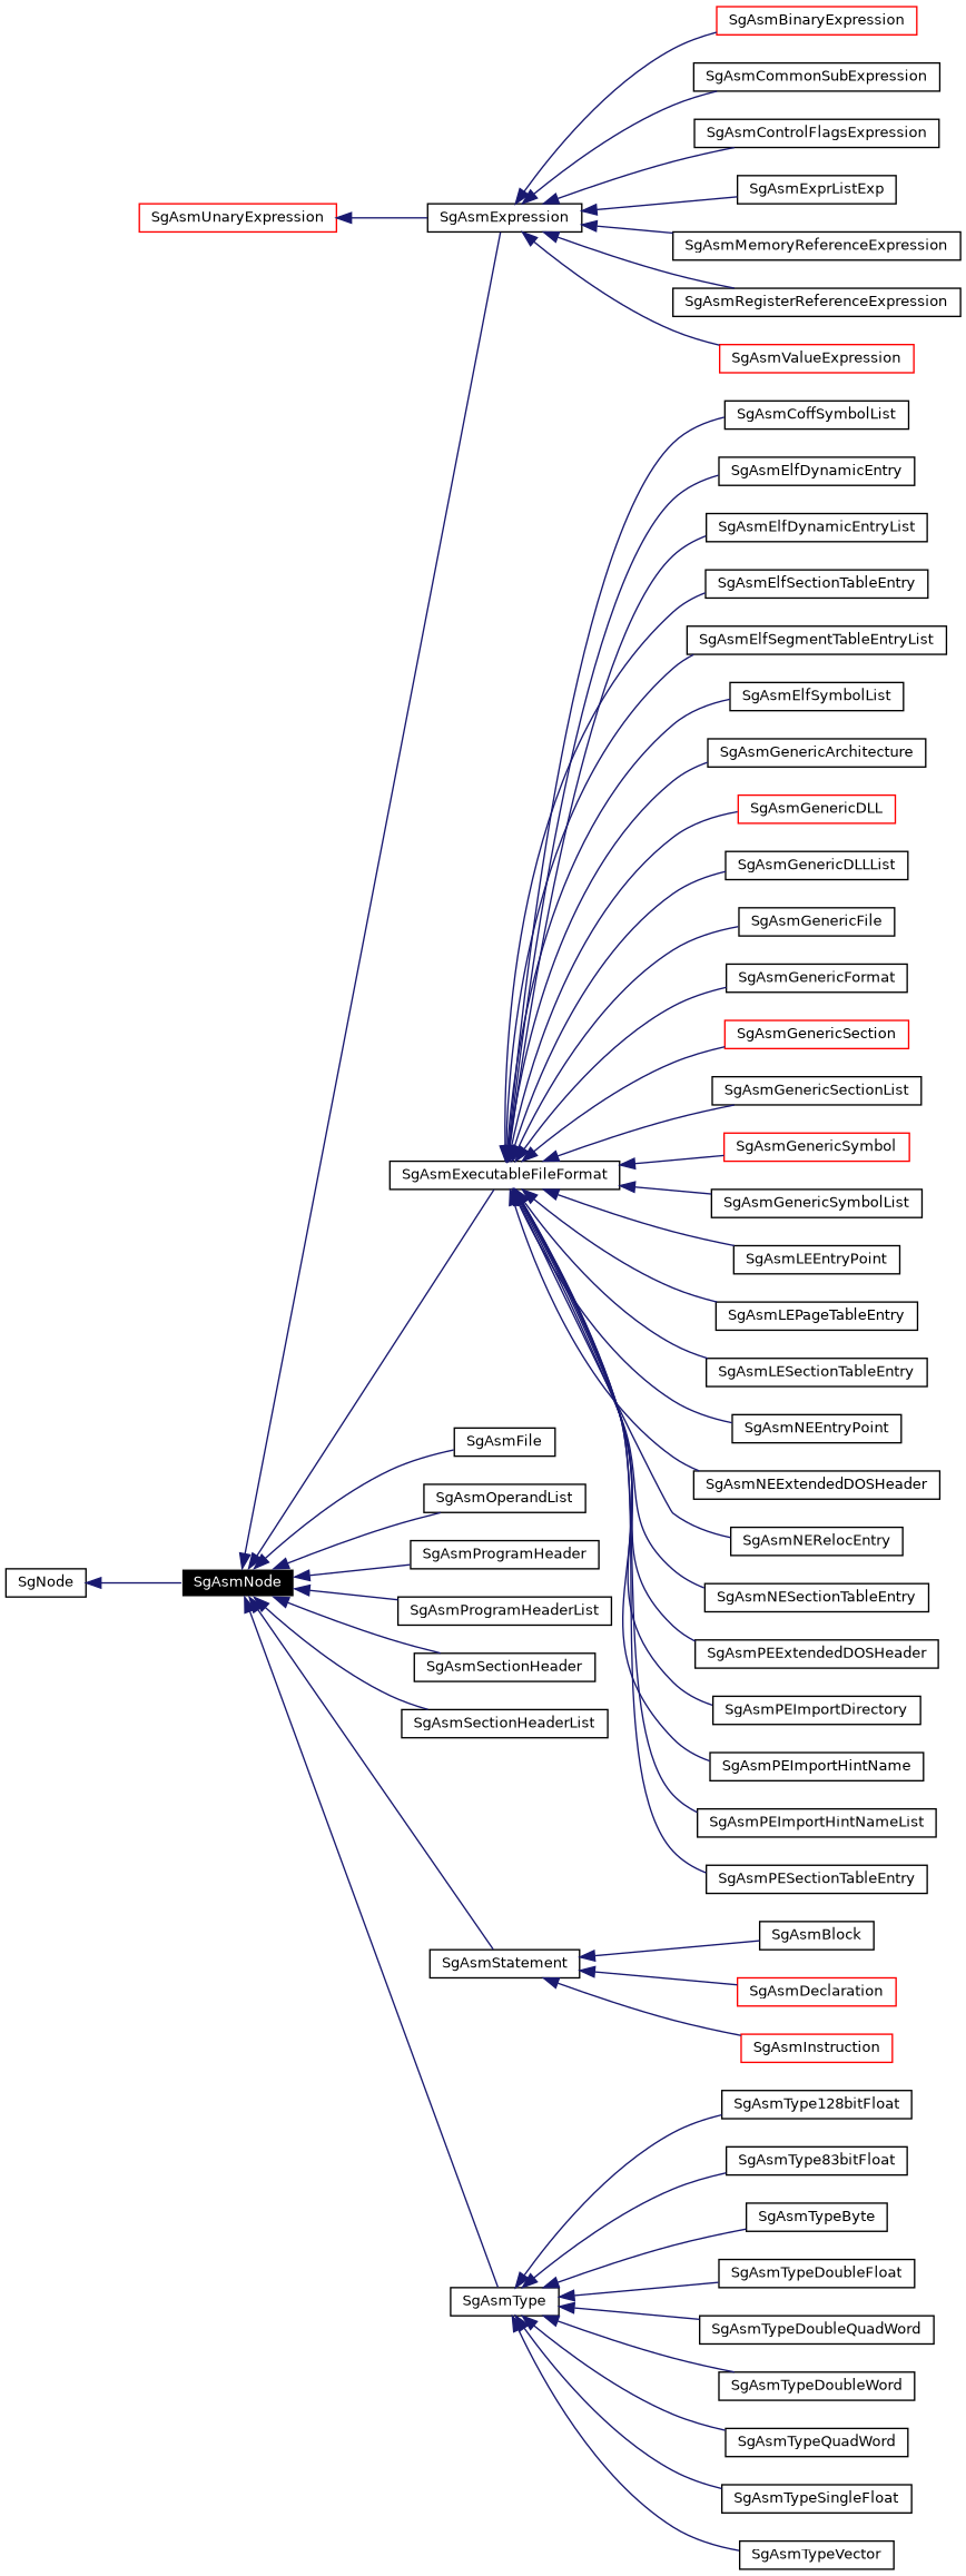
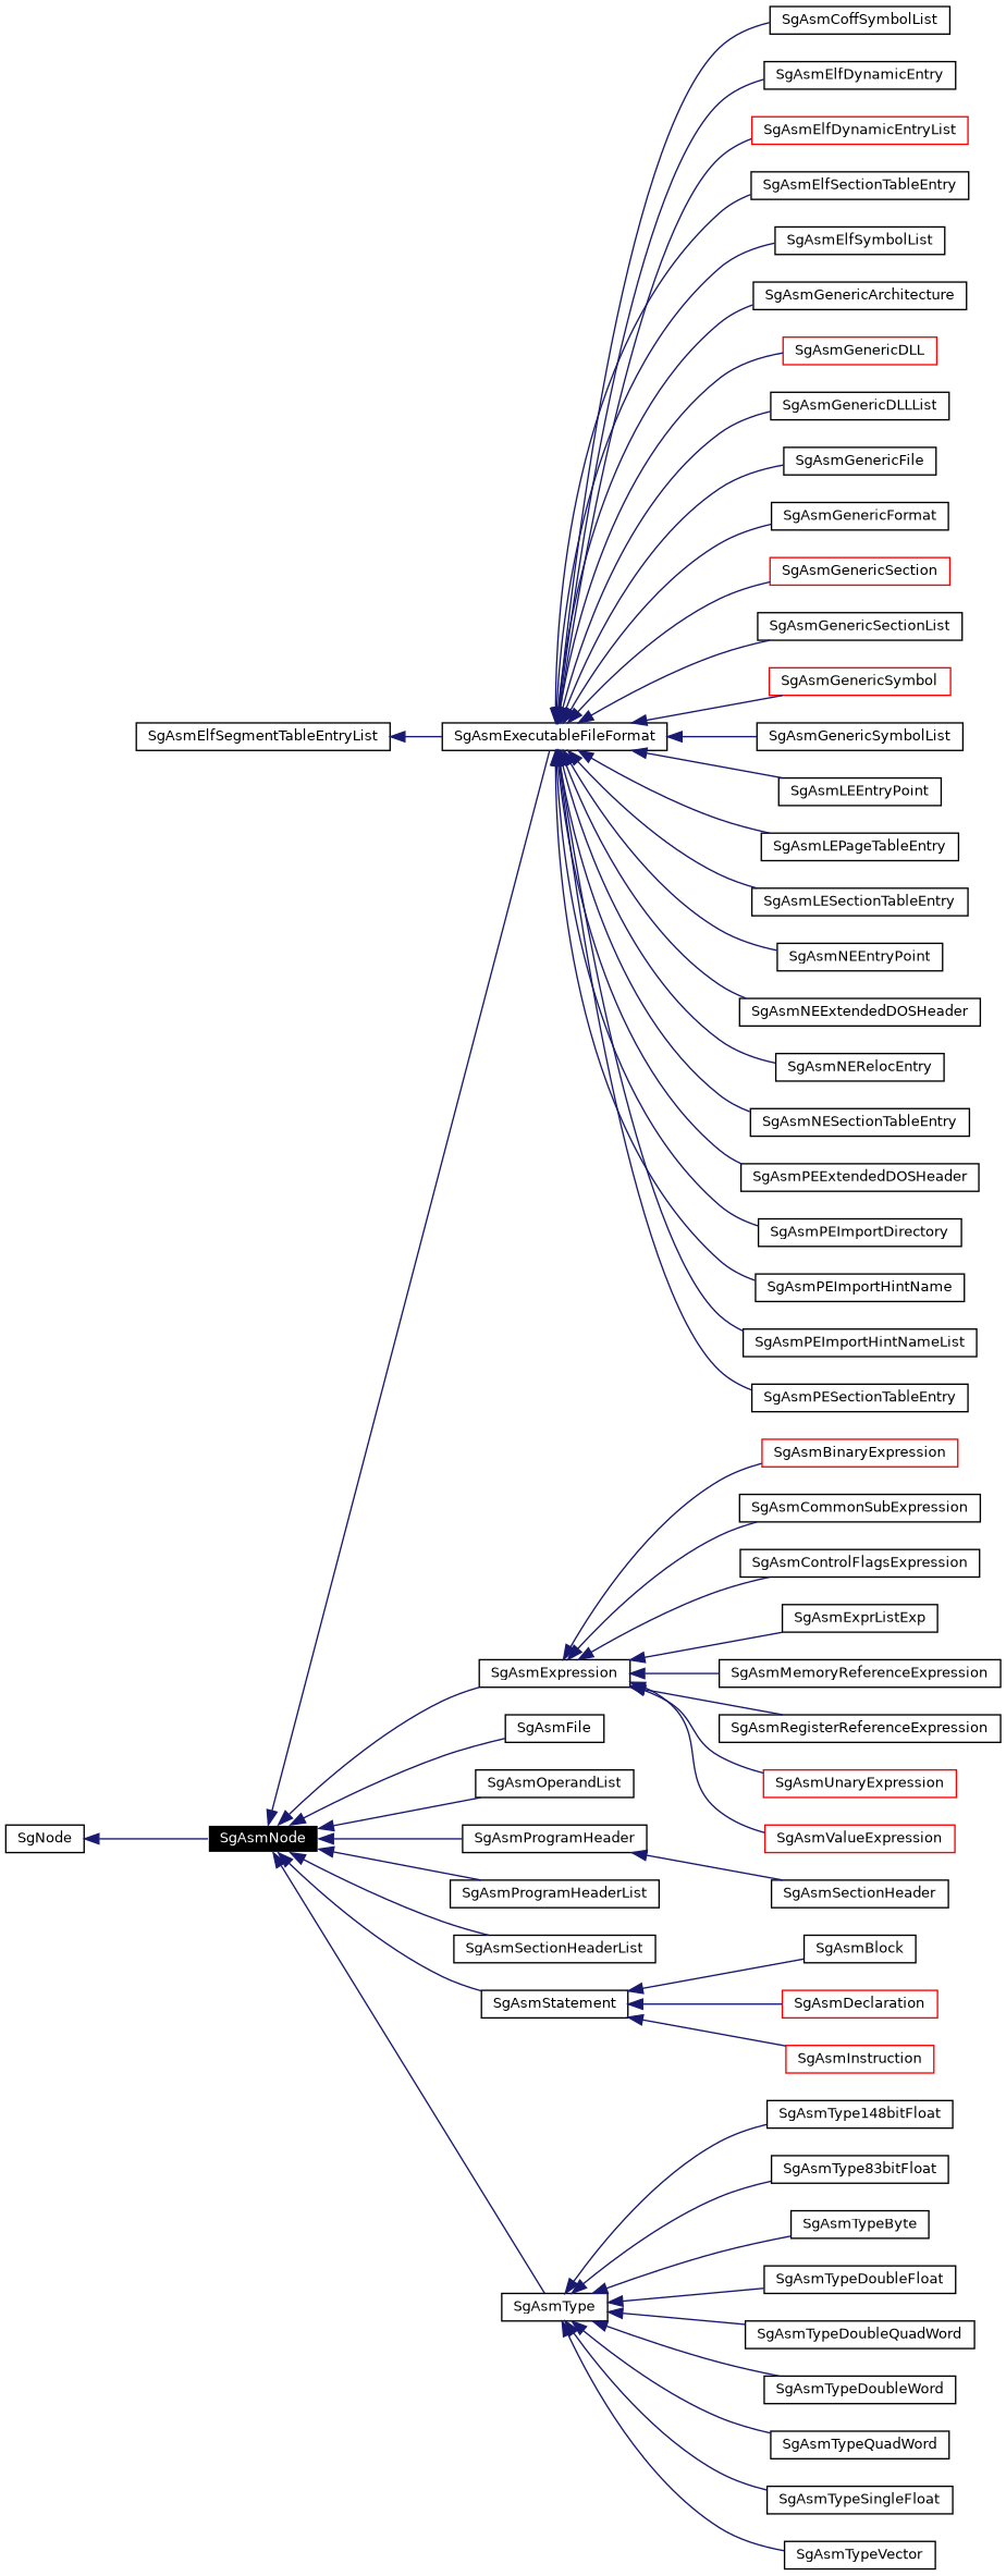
  digraph {
    rankdir=LR
    node [color=black fontname=Helvetica fontsize=10 shape=record]
    edge [color=midnightblue dir=back fontname=Helvetica fontsize=10 labelfontname=Helvetica labelfontsize=10 style=solid]
    n1 [color=white fillcolor=black fontcolor=white height=0.2 label=SgAsmNode style=filled width=0.4]
    n2 [height=0.2 label=SgAsmExecutableFileFormat width=0.4]
    n3 [height=0.2 label=SgAsmExpression width=0.4]
    n4 [height=0.2 label=SgAsmFile width=0.4]
    n5 [height=0.2 label=SgAsmOperandList width=0.4]
    n6 [height=0.2 label=SgAsmProgramHeader width=0.4]
    n7 [height=0.2 label=SgAsmProgramHeaderList width=0.4]
    n8 [height=0.2 label=SgAsmSectionHeader width=0.4]
    n9 [height=0.2 label=SgAsmSectionHeaderList width=0.4]
    n10 [height=0.2 label=SgAsmStatement width=0.4]
    n11 [height=0.2 label=SgAsmType width=0.4]
    n12 [height=0.2 label=SgAsmCoffSymbolList width=0.4]
    n13 [height=0.2 label=SgAsmElfDynamicEntry width=0.4]
-   n14 [height=0.2 label=SgAsmElfDynamicEntryList width=0.4]
+   n14 [color=red height=0.2 label=SgAsmElfDynamicEntryList width=0.4]
    n15 [height=0.2 label=SgAsmElfSectionTableEntry width=0.4]
    n16 [height=0.2 label=SgAsmElfSegmentTableEntryList width=0.4]
    n17 [height=0.2 label=SgAsmElfSymbolList width=0.4]
    n18 [height=0.2 label=SgAsmGenericArchitecture width=0.4]
    n19 [color=red height=0.2 label=SgAsmGenericDLL width=0.4]
    n20 [height=0.2 label=SgAsmGenericDLLList width=0.4]
    n21 [height=0.2 label=SgAsmGenericFile width=0.4]
    n22 [height=0.2 label=SgAsmGenericFormat width=0.4]
    n23 [color=red height=0.2 label=SgAsmGenericSection width=0.4]
    n24 [height=0.2 label=SgAsmGenericSectionList width=0.4]
    n25 [color=red height=0.2 label=SgAsmGenericSymbol width=0.4]
    n26 [height=0.2 label=SgAsmGenericSymbolList width=0.4]
    n27 [height=0.2 label=SgAsmLEEntryPoint width=0.4]
    n28 [height=0.2 label=SgAsmLEPageTableEntry width=0.4]
    n29 [height=0.2 label=SgAsmLESectionTableEntry width=0.4]
    n30 [height=0.2 label=SgAsmNEEntryPoint width=0.4]
    n31 [height=0.2 label=SgAsmNEExtendedDOSHeader width=0.4]
    n32 [height=0.2 label=SgAsmNERelocEntry width=0.4]
    n33 [height=0.2 label=SgAsmNESectionTableEntry width=0.4]
    n34 [height=0.2 label=SgAsmPEExtendedDOSHeader width=0.4]
    n35 [height=0.2 label=SgAsmPEImportDirectory width=0.4]
    n36 [height=0.2 label=SgAsmPEImportHintName width=0.4]
    n37 [height=0.2 label=SgAsmPEImportHintNameList width=0.4]
    n38 [height=0.2 label=SgAsmPESectionTableEntry width=0.4]
    n39 [color=red height=0.2 label=SgAsmBinaryExpression width=0.4]
    n40 [height=0.2 label=SgAsmCommonSubExpression width=0.4]
    n41 [height=0.2 label=SgAsmControlFlagsExpression width=0.4]
    n42 [height=0.2 label=SgAsmExprListExp width=0.4]
    n43 [height=0.2 label=SgAsmMemoryReferenceExpression width=0.4]
    n44 [height=0.2 label=SgAsmRegisterReferenceExpression width=0.4]
    n45 [color=red height=0.2 label=SgAsmUnaryExpression width=0.4]
    n46 [color=red height=0.2 label=SgAsmValueExpression width=0.4]
    n47 [height=0.2 label=SgAsmBlock width=0.4]
    n48 [color=red height=0.2 label=SgAsmDeclaration width=0.4]
    n49 [color=red height=0.2 label=SgAsmInstruction width=0.4]
-   n50 [height=0.2 label=SgAsmType128bitFloat width=0.4]
+   n50 [height=0.2 label=SgAsmType148bitFloat width=0.4]
    n51 [height=0.2 label=SgAsmType83bitFloat width=0.4]
    n52 [height=0.2 label=SgAsmTypeByte width=0.4]
    n53 [height=0.2 label=SgAsmTypeDoubleFloat width=0.4]
    n54 [height=0.2 label=SgAsmTypeDoubleQuadWord width=0.4]
    n55 [height=0.2 label=SgAsmTypeDoubleWord width=0.4]
    n56 [height=0.2 label=SgAsmTypeQuadWord width=0.4]
    n57 [height=0.2 label=SgAsmTypeSingleFloat width=0.4]
    n58 [height=0.2 label=SgAsmTypeVector width=0.4]
    n59 [height=0.2 label=SgNode width=0.4]
    n1 -> n2
    n1 -> n3
    n1 -> n4
    n1 -> n5
    n1 -> n6
    n1 -> n7
-   n1 -> n8
+   n6 -> n8
    n1 -> n9
    n1 -> n10
    n1 -> n11
    n2 -> n12
    n2 -> n13
    n2 -> n14
    n2 -> n15
-   n2 -> n16
+   n16 -> n2
    n2 -> n17
    n2 -> n18
    n2 -> n19
    n2 -> n20
    n2 -> n21
    n2 -> n22
    n2 -> n23
    n2 -> n24
    n2 -> n25
    n2 -> n26
    n2 -> n27
    n2 -> n28
    n2 -> n29
    n2 -> n30
    n2 -> n31
    n2 -> n32
    n2 -> n33
    n2 -> n34
    n2 -> n35
    n2 -> n36
    n2 -> n37
    n2 -> n38
    n3 -> n39
    n3 -> n40
    n3 -> n41
    n3 -> n42
    n3 -> n43
    n3 -> n44
-   n45 -> n3
+   n3 -> n45
    n3 -> n46
    n10 -> n47
    n10 -> n48
    n10 -> n49
    n11 -> n50
    n11 -> n51
    n11 -> n52
    n11 -> n53
    n11 -> n54
    n11 -> n55
    n11 -> n56
    n11 -> n57
    n11 -> n58
    n59 -> n1
  }
